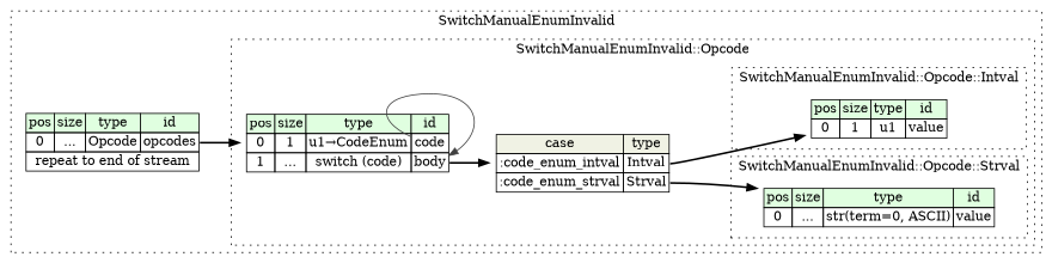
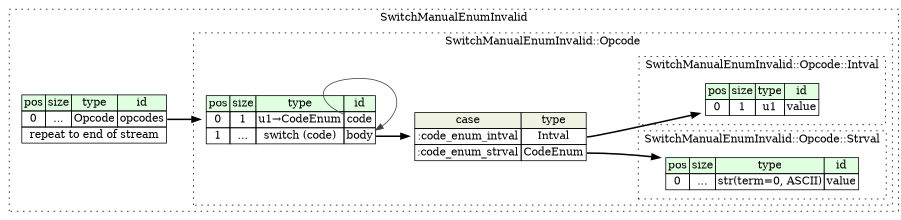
  digraph {
    rankdir=LR
    node [shape=plaintext]
    edge [style=bold]
    n1 [label=<<TABLE BORDER="0" CELLBORDER="1" CELLSPACING="0"> 					<TR><TD BGCOLOR="#E0FFE0">pos</TD><TD BGCOLOR="#E0FFE0">size</TD><TD BGCOLOR="#E0FFE0">type</TD><TD BGCOLOR="#E0FFE0">id</TD></TR> 					<TR><TD PORT="value_pos">0</TD><TD PORT="value_size">1</TD><TD>u1</TD><TD PORT="value_type">value</TD></TR> 				</TABLE>>]
    n2 [label=<<TABLE BORDER="0" CELLBORDER="1" CELLSPACING="0"> 					<TR><TD BGCOLOR="#E0FFE0">pos</TD><TD BGCOLOR="#E0FFE0">size</TD><TD BGCOLOR="#E0FFE0">type</TD><TD BGCOLOR="#E0FFE0">id</TD></TR> 					<TR><TD PORT="value_pos">0</TD><TD PORT="value_size">...</TD><TD>str(term=0, ASCII)</TD><TD PORT="value_type">value</TD></TR> 				</TABLE>>]
    n3 [label=<<TABLE BORDER="0" CELLBORDER="1" CELLSPACING="0"> 				<TR><TD BGCOLOR="#E0FFE0">pos</TD><TD BGCOLOR="#E0FFE0">size</TD><TD BGCOLOR="#E0FFE0">type</TD><TD BGCOLOR="#E0FFE0">id</TD></TR> 				<TR><TD PORT="code_pos">0</TD><TD PORT="code_size">1</TD><TD>u1→CodeEnum</TD><TD PORT="code_type">code</TD></TR> 				<TR><TD PORT="body_pos">1</TD><TD PORT="body_size">...</TD><TD>switch (code)</TD><TD PORT="body_type">body</TD></TR> 			</TABLE>>]
-   n4 [label=<<TABLE BORDER="0" CELLBORDER="1" CELLSPACING="0"> 	<TR><TD BGCOLOR="#F0F2E4">case</TD><TD BGCOLOR="#F0F2E4">type</TD></TR> 	<TR><TD>:code_enum_intval</TD><TD PORT="case0">Intval</TD></TR> 	<TR><TD>:code_enum_strval</TD><TD PORT="case1">Strval</TD></TR> </TABLE>>]
+   n4 [label=<<TABLE BORDER="0" CELLBORDER="1" CELLSPACING="0"> 	<TR><TD BGCOLOR="#F0F2E4">case</TD><TD BGCOLOR="#F0F2E4">type</TD></TR> 	<TR><TD>:code_enum_intval</TD><TD PORT="case0">Intval</TD></TR> 	<TR><TD>:code_enum_strval</TD><TD PORT="case1">CodeEnum</TD></TR> </TABLE>>]
    n5 [label=<<TABLE BORDER="0" CELLBORDER="1" CELLSPACING="0"> 			<TR><TD BGCOLOR="#E0FFE0">pos</TD><TD BGCOLOR="#E0FFE0">size</TD><TD BGCOLOR="#E0FFE0">type</TD><TD BGCOLOR="#E0FFE0">id</TD></TR> 			<TR><TD PORT="opcodes_pos">0</TD><TD PORT="opcodes_size">...</TD><TD>Opcode</TD><TD PORT="opcodes_type">opcodes</TD></TR> 			<TR><TD COLSPAN="4" PORT="opcodes__repeat">repeat to end of stream</TD></TR> 		</TABLE>>]
    subgraph cluster_1 {
      label=SwitchManualEnumInvalid
      style=dotted
      n5
      subgraph cluster_2 {
        label="SwitchManualEnumInvalid::Opcode"
        style=dotted
        n3
        n4
        subgraph cluster_3 {
          label="SwitchManualEnumInvalid::Opcode::Intval"
          style=dotted
          n1
        }
        subgraph cluster_4 {
          label="SwitchManualEnumInvalid::Opcode::Strval"
          style=dotted
          n2
        }
      }
    }
    n3 -> n3 [color="#404040" headport=body_type tailport=code_type style=""]
    n3 -> n4 [tailport=body_type]
    n4 -> n1 [tailport=case0]
    n4 -> n2 [tailport=case1]
    n5 -> n3 [tailport=opcodes_type]
  }
